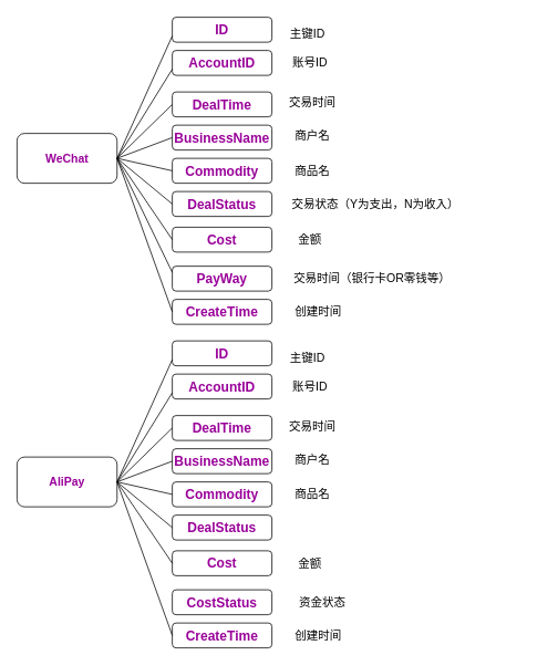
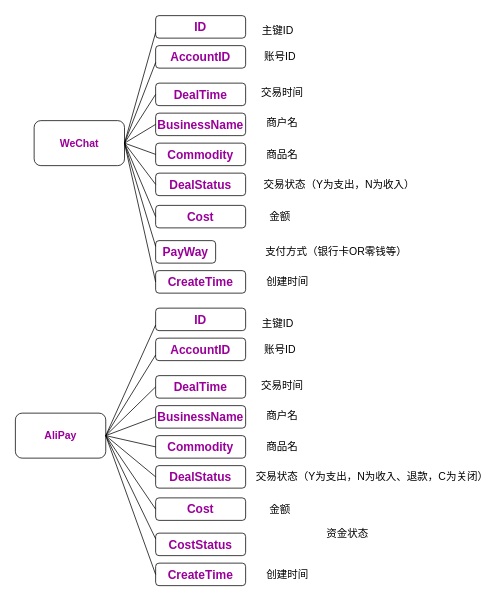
  <mxCell id="0" />
  <mxCell id="1" parent="0" />
  <mxCell id="2" value="&lt;font color=&quot;#990099&quot;&gt;&lt;span style=&quot;font-size: 16px&quot;&gt;&lt;b&gt;ID&lt;/b&gt;&lt;/span&gt;&lt;/font&gt;" style="rounded=1;whiteSpace=wrap;html=1;align=center;" vertex="1" parent="1"><mxGeometry x="207" y="20" width="120" height="30" as="geometry" /></mxCell>
  <mxCell id="3" value="&lt;font style=&quot;font-size: 14px&quot;&gt;主键ID&lt;/font&gt;" style="text;html=1;strokeColor=none;fillColor=none;align=center;verticalAlign=middle;whiteSpace=wrap;rounded=0;" vertex="1" parent="1"><mxGeometry x="340" y="30" width="60" height="20" as="geometry" /></mxCell>
  <mxCell id="4" value="&lt;font color=&quot;#990099&quot;&gt;&lt;span style=&quot;font-size: 16px&quot;&gt;&lt;b&gt;DealTime&lt;/b&gt;&lt;/span&gt;&lt;/font&gt;" style="rounded=1;whiteSpace=wrap;html=1;align=center;" vertex="1" parent="1"><mxGeometry x="207" y="110" width="120" height="30" as="geometry" /></mxCell>
  <mxCell id="5" value="&lt;span style=&quot;font-size: 14px&quot;&gt;交易时间&lt;/span&gt;" style="text;html=1;strokeColor=none;fillColor=none;align=center;verticalAlign=middle;whiteSpace=wrap;rounded=0;" vertex="1" parent="1"><mxGeometry x="346" y="113" width="60" height="20" as="geometry" /></mxCell>
  <mxCell id="6" value="&lt;font color=&quot;#990099&quot;&gt;&lt;span style=&quot;font-size: 16px&quot;&gt;&lt;b&gt;BusinessName&lt;/b&gt;&lt;/span&gt;&lt;/font&gt;" style="rounded=1;whiteSpace=wrap;html=1;align=center;" vertex="1" parent="1"><mxGeometry x="207" y="150" width="120" height="30" as="geometry" /></mxCell>
  <mxCell id="7" value="&lt;span style=&quot;font-size: 14px&quot;&gt;商户名&lt;/span&gt;" style="text;html=1;strokeColor=none;fillColor=none;align=center;verticalAlign=middle;whiteSpace=wrap;rounded=0;" vertex="1" parent="1"><mxGeometry x="346" y="153" width="60" height="20" as="geometry" /></mxCell>
  <mxCell id="8" value="&lt;font color=&quot;#990099&quot;&gt;&lt;span style=&quot;font-size: 16px&quot;&gt;&lt;b&gt;Commodity&lt;/b&gt;&lt;/span&gt;&lt;/font&gt;" style="rounded=1;whiteSpace=wrap;html=1;align=center;" vertex="1" parent="1"><mxGeometry x="207" y="190" width="120" height="30" as="geometry" /></mxCell>
  <mxCell id="9" value="&lt;span style=&quot;font-size: 14px&quot;&gt;商品名&lt;/span&gt;" style="text;html=1;strokeColor=none;fillColor=none;align=center;verticalAlign=middle;whiteSpace=wrap;rounded=0;" vertex="1" parent="1"><mxGeometry x="346" y="195" width="60" height="20" as="geometry" /></mxCell>
  <mxCell id="10" value="&lt;font color=&quot;#990099&quot;&gt;&lt;span style=&quot;font-size: 16px&quot;&gt;&lt;b&gt;DealStatus&lt;/b&gt;&lt;/span&gt;&lt;/font&gt;" style="rounded=1;whiteSpace=wrap;html=1;align=center;" vertex="1" parent="1"><mxGeometry x="207" y="230" width="120" height="30" as="geometry" /></mxCell>
  <mxCell id="11" value="&lt;span style=&quot;font-size: 14px&quot;&gt;交易状态（Y为支出，N为收入）&lt;/span&gt;" style="text;html=1;strokeColor=none;fillColor=none;align=center;verticalAlign=middle;whiteSpace=wrap;rounded=0;" vertex="1" parent="1"><mxGeometry x="350" y="235" width="204" height="20" as="geometry" /></mxCell>
  <mxCell id="12" value="&lt;font color=&quot;#990099&quot;&gt;&lt;span style=&quot;font-size: 16px&quot;&gt;&lt;b&gt;Cost&lt;/b&gt;&lt;/span&gt;&lt;/font&gt;" style="rounded=1;whiteSpace=wrap;html=1;align=center;" vertex="1" parent="1"><mxGeometry x="207" y="273" width="120" height="30" as="geometry" /></mxCell>
  <mxCell id="13" value="&lt;span style=&quot;font-size: 14px&quot;&gt;金额&lt;/span&gt;" style="text;html=1;strokeColor=none;fillColor=none;align=center;verticalAlign=middle;whiteSpace=wrap;rounded=0;" vertex="1" parent="1"><mxGeometry x="343" y="278" width="60" height="20" as="geometry" /></mxCell>
- <mxCell id="14" value="&lt;font color=&quot;#990099&quot;&gt;&lt;span style=&quot;font-size: 16px&quot;&gt;&lt;b&gt;PayWay&lt;/b&gt;&lt;/span&gt;&lt;/font&gt;" style="rounded=1;whiteSpace=wrap;html=1;align=center;" vertex="1" parent="1"><mxGeometry x="207" y="320" width="120" height="30" as="geometry" /></mxCell>
- <mxCell id="15" value="&lt;span style=&quot;font-size: 14px&quot;&gt;交易时间（银行卡OR零钱等）&lt;/span&gt;" style="text;html=1;strokeColor=none;fillColor=none;align=center;verticalAlign=middle;whiteSpace=wrap;rounded=0;" vertex="1" parent="1"><mxGeometry x="346" y="325" width="204" height="20" as="geometry" /></mxCell>
+ <mxCell id="14" value="&lt;font color=&quot;#990099&quot;&gt;&lt;span style=&quot;font-size: 16px&quot;&gt;&lt;b&gt;PayWay&lt;/b&gt;&lt;/span&gt;&lt;/font&gt;" style="rounded=1;whiteSpace=wrap;html=1;align=center;" vertex="1" parent="1"><mxGeometry x="207" y="320" width="80" height="30" as="geometry" /></mxCell>
+ <mxCell id="15" value="&lt;span style=&quot;font-size: 14px&quot;&gt;支付方式（银行卡OR零钱等）&lt;/span&gt;" style="text;html=1;strokeColor=none;fillColor=none;align=center;verticalAlign=middle;whiteSpace=wrap;rounded=0;" vertex="1" parent="1"><mxGeometry x="346" y="325" width="204" height="20" as="geometry" /></mxCell>
  <mxCell id="16" value="&lt;font color=&quot;#990099&quot;&gt;&lt;span style=&quot;font-size: 16px&quot;&gt;&lt;b&gt;CreateTime&lt;/b&gt;&lt;/span&gt;&lt;/font&gt;" style="rounded=1;whiteSpace=wrap;html=1;align=center;" vertex="1" parent="1"><mxGeometry x="207" y="360" width="120" height="30" as="geometry" /></mxCell>
  <mxCell id="17" value="&lt;span style=&quot;font-size: 14px&quot;&gt;创建时间&lt;/span&gt;" style="text;html=1;strokeColor=none;fillColor=none;align=center;verticalAlign=middle;whiteSpace=wrap;rounded=0;" vertex="1" parent="1"><mxGeometry x="346" y="365" width="74" height="20" as="geometry" /></mxCell>
- <mxCell id="18" value="&lt;b&gt;&lt;font color=&quot;#990099&quot; style=&quot;font-size: 14px&quot;&gt;WeChat&lt;/font&gt;&lt;/b&gt;" style="rounded=1;whiteSpace=wrap;html=1;" vertex="1" parent="1"><mxGeometry x="20" y="160" width="120.5" height="60" as="geometry" /></mxCell>
+ <mxCell id="18" value="&lt;b&gt;&lt;font color=&quot;#990099&quot; style=&quot;font-size: 14px&quot;&gt;WeChat&lt;/font&gt;&lt;/b&gt;" style="rounded=1;whiteSpace=wrap;html=1;" vertex="1" parent="1"><mxGeometry x="45" y="160" width="120.5" height="60" as="geometry" /></mxCell>
  <mxCell id="19" value="&lt;font color=&quot;#990099&quot;&gt;&lt;span style=&quot;font-size: 16px&quot;&gt;&lt;b&gt;AccountID&lt;/b&gt;&lt;/span&gt;&lt;/font&gt;" style="rounded=1;whiteSpace=wrap;html=1;align=center;" vertex="1" parent="1"><mxGeometry x="207" y="60" width="120" height="30" as="geometry" /></mxCell>
  <mxCell id="20" value="&lt;font style=&quot;font-size: 14px&quot;&gt;账号ID&lt;/font&gt;" style="text;html=1;strokeColor=none;fillColor=none;align=center;verticalAlign=middle;whiteSpace=wrap;rounded=0;" vertex="1" parent="1"><mxGeometry x="343" y="65" width="60" height="20" as="geometry" /></mxCell>
  <mxCell id="21" value="" style="endArrow=none;html=1;exitX=1;exitY=0.5;exitDx=0;exitDy=0;entryX=0;entryY=0.75;entryDx=0;entryDy=0;" edge="1" parent="1" source="18" target="2"><mxGeometry width="50" height="50" relative="1" as="geometry"><mxPoint x="300" y="270" as="sourcePoint" /><mxPoint x="350" y="220" as="targetPoint" /></mxGeometry></mxCell>
  <mxCell id="22" value="" style="endArrow=none;html=1;exitX=1;exitY=0.5;exitDx=0;exitDy=0;entryX=0;entryY=0.75;entryDx=0;entryDy=0;" edge="1" parent="1" source="18" target="19"><mxGeometry width="50" height="50" relative="1" as="geometry"><mxPoint x="150.5" y="230" as="sourcePoint" /><mxPoint x="217" y="52.5" as="targetPoint" /></mxGeometry></mxCell>
  <mxCell id="23" value="" style="endArrow=none;html=1;exitX=1;exitY=0.5;exitDx=0;exitDy=0;entryX=0;entryY=0.5;entryDx=0;entryDy=0;" edge="1" parent="1" source="18" target="4"><mxGeometry width="50" height="50" relative="1" as="geometry"><mxPoint x="150.5" y="230" as="sourcePoint" /><mxPoint x="217" y="92.5" as="targetPoint" /></mxGeometry></mxCell>
  <mxCell id="24" value="" style="endArrow=none;html=1;exitX=1;exitY=0.5;exitDx=0;exitDy=0;entryX=0;entryY=0.5;entryDx=0;entryDy=0;" edge="1" parent="1" source="18" target="6"><mxGeometry width="50" height="50" relative="1" as="geometry"><mxPoint x="150.5" y="230" as="sourcePoint" /><mxPoint x="217" y="135" as="targetPoint" /></mxGeometry></mxCell>
  <mxCell id="25" value="" style="endArrow=none;html=1;exitX=1;exitY=0.5;exitDx=0;exitDy=0;entryX=0;entryY=0.5;entryDx=0;entryDy=0;" edge="1" parent="1" source="18" target="8"><mxGeometry width="50" height="50" relative="1" as="geometry"><mxPoint x="150.5" y="230" as="sourcePoint" /><mxPoint x="217" y="175" as="targetPoint" /></mxGeometry></mxCell>
  <mxCell id="26" value="" style="endArrow=none;html=1;exitX=1;exitY=0.5;exitDx=0;exitDy=0;entryX=0;entryY=0.5;entryDx=0;entryDy=0;" edge="1" parent="1" source="18" target="10"><mxGeometry width="50" height="50" relative="1" as="geometry"><mxPoint x="150.5" y="230" as="sourcePoint" /><mxPoint x="217" y="215" as="targetPoint" /></mxGeometry></mxCell>
  <mxCell id="27" value="" style="endArrow=none;html=1;exitX=1;exitY=0.5;exitDx=0;exitDy=0;entryX=0;entryY=0.5;entryDx=0;entryDy=0;" edge="1" parent="1" source="18" target="12"><mxGeometry width="50" height="50" relative="1" as="geometry"><mxPoint x="150.5" y="230" as="sourcePoint" /><mxPoint x="217" y="255" as="targetPoint" /></mxGeometry></mxCell>
  <mxCell id="28" value="" style="endArrow=none;html=1;exitX=1;exitY=0.5;exitDx=0;exitDy=0;entryX=0;entryY=0.25;entryDx=0;entryDy=0;" edge="1" parent="1" source="18" target="14"><mxGeometry width="50" height="50" relative="1" as="geometry"><mxPoint x="150.5" y="230" as="sourcePoint" /><mxPoint x="217" y="298" as="targetPoint" /></mxGeometry></mxCell>
  <mxCell id="29" value="" style="endArrow=none;html=1;exitX=1;exitY=0.5;exitDx=0;exitDy=0;entryX=0;entryY=0.5;entryDx=0;entryDy=0;" edge="1" parent="1" source="18" target="16"><mxGeometry width="50" height="50" relative="1" as="geometry"><mxPoint x="150.5" y="230" as="sourcePoint" /><mxPoint x="217" y="337.5" as="targetPoint" /></mxGeometry></mxCell>
  <mxCell id="30" value="&lt;font color=&quot;#990099&quot;&gt;&lt;span style=&quot;font-size: 16px&quot;&gt;&lt;b&gt;ID&lt;/b&gt;&lt;/span&gt;&lt;/font&gt;" style="rounded=1;whiteSpace=wrap;html=1;align=center;" vertex="1" parent="1"><mxGeometry x="207" y="410" width="120" height="30" as="geometry" /></mxCell>
  <mxCell id="31" value="&lt;font style=&quot;font-size: 14px&quot;&gt;主键ID&lt;/font&gt;" style="text;html=1;strokeColor=none;fillColor=none;align=center;verticalAlign=middle;whiteSpace=wrap;rounded=0;" vertex="1" parent="1"><mxGeometry x="340" y="420" width="60" height="20" as="geometry" /></mxCell>
  <mxCell id="32" value="&lt;font color=&quot;#990099&quot;&gt;&lt;span style=&quot;font-size: 16px&quot;&gt;&lt;b&gt;DealTime&lt;/b&gt;&lt;/span&gt;&lt;/font&gt;" style="rounded=1;whiteSpace=wrap;html=1;align=center;" vertex="1" parent="1"><mxGeometry x="207" y="500" width="120" height="30" as="geometry" /></mxCell>
  <mxCell id="33" value="&lt;span style=&quot;font-size: 14px&quot;&gt;交易时间&lt;/span&gt;" style="text;html=1;strokeColor=none;fillColor=none;align=center;verticalAlign=middle;whiteSpace=wrap;rounded=0;" vertex="1" parent="1"><mxGeometry x="346" y="503" width="60" height="20" as="geometry" /></mxCell>
  <mxCell id="34" value="&lt;font color=&quot;#990099&quot;&gt;&lt;span style=&quot;font-size: 16px&quot;&gt;&lt;b&gt;BusinessName&lt;/b&gt;&lt;/span&gt;&lt;/font&gt;" style="rounded=1;whiteSpace=wrap;html=1;align=center;" vertex="1" parent="1"><mxGeometry x="207" y="540" width="120" height="30" as="geometry" /></mxCell>
  <mxCell id="35" value="&lt;span style=&quot;font-size: 14px&quot;&gt;商户名&lt;/span&gt;" style="text;html=1;strokeColor=none;fillColor=none;align=center;verticalAlign=middle;whiteSpace=wrap;rounded=0;" vertex="1" parent="1"><mxGeometry x="346" y="543" width="60" height="20" as="geometry" /></mxCell>
  <mxCell id="36" value="&lt;font color=&quot;#990099&quot;&gt;&lt;span style=&quot;font-size: 16px&quot;&gt;&lt;b&gt;Commodity&lt;/b&gt;&lt;/span&gt;&lt;/font&gt;" style="rounded=1;whiteSpace=wrap;html=1;align=center;" vertex="1" parent="1"><mxGeometry x="207" y="580" width="120" height="30" as="geometry" /></mxCell>
  <mxCell id="37" value="&lt;span style=&quot;font-size: 14px&quot;&gt;商品名&lt;/span&gt;" style="text;html=1;strokeColor=none;fillColor=none;align=center;verticalAlign=middle;whiteSpace=wrap;rounded=0;" vertex="1" parent="1"><mxGeometry x="346" y="585" width="60" height="20" as="geometry" /></mxCell>
  <mxCell id="38" value="&lt;font color=&quot;#990099&quot;&gt;&lt;span style=&quot;font-size: 16px&quot;&gt;&lt;b&gt;DealStatus&lt;/b&gt;&lt;/span&gt;&lt;/font&gt;" style="rounded=1;whiteSpace=wrap;html=1;align=center;" vertex="1" parent="1"><mxGeometry x="207" y="620" width="120" height="30" as="geometry" /></mxCell>
+ <mxCell id="39" value="&lt;span style=&quot;font-size: 14px&quot;&gt;交易状态（Y为支出，N为收入、退款，C为关闭）&lt;/span&gt;" style="text;html=1;strokeColor=none;fillColor=none;align=center;verticalAlign=middle;whiteSpace=wrap;rounded=0;" vertex="1" parent="1"><mxGeometry x="340" y="625" width="310" height="20" as="geometry" /></mxCell>
  <mxCell id="40" value="&lt;font color=&quot;#990099&quot;&gt;&lt;span style=&quot;font-size: 16px&quot;&gt;&lt;b&gt;Cost&lt;/b&gt;&lt;/span&gt;&lt;/font&gt;" style="rounded=1;whiteSpace=wrap;html=1;align=center;" vertex="1" parent="1"><mxGeometry x="207" y="663" width="120" height="30" as="geometry" /></mxCell>
  <mxCell id="41" value="&lt;span style=&quot;font-size: 14px&quot;&gt;金额&lt;/span&gt;" style="text;html=1;strokeColor=none;fillColor=none;align=center;verticalAlign=middle;whiteSpace=wrap;rounded=0;" vertex="1" parent="1"><mxGeometry x="343" y="668" width="60" height="20" as="geometry" /></mxCell>
  <mxCell id="42" value="&lt;font color=&quot;#990099&quot;&gt;&lt;span style=&quot;font-size: 16px&quot;&gt;&lt;b&gt;CostStatus&lt;/b&gt;&lt;/span&gt;&lt;/font&gt;" style="rounded=1;whiteSpace=wrap;html=1;align=center;" vertex="1" parent="1"><mxGeometry x="207" y="710" width="120" height="30" as="geometry" /></mxCell>
- <mxCell id="43" value="&lt;span style=&quot;font-size: 14px&quot;&gt;资金状态&lt;/span&gt;" style="text;html=1;strokeColor=none;fillColor=none;align=center;verticalAlign=middle;whiteSpace=wrap;rounded=0;" vertex="1" parent="1"><mxGeometry x="346" y="715" width="84" height="20" as="geometry" /></mxCell>
+ <mxCell id="43" value="&lt;span style=&quot;font-size: 14px&quot;&gt;资金状态&lt;/span&gt;" style="text;html=1;strokeColor=none;fillColor=none;align=center;verticalAlign=middle;whiteSpace=wrap;rounded=0;" vertex="1" parent="1"><mxGeometry x="421" y="700" width="84" height="20" as="geometry" /></mxCell>
  <mxCell id="44" value="&lt;font color=&quot;#990099&quot;&gt;&lt;span style=&quot;font-size: 16px&quot;&gt;&lt;b&gt;CreateTime&lt;/b&gt;&lt;/span&gt;&lt;/font&gt;" style="rounded=1;whiteSpace=wrap;html=1;align=center;" vertex="1" parent="1"><mxGeometry x="207" y="750" width="120" height="30" as="geometry" /></mxCell>
  <mxCell id="45" value="&lt;span style=&quot;font-size: 14px&quot;&gt;创建时间&lt;/span&gt;" style="text;html=1;strokeColor=none;fillColor=none;align=center;verticalAlign=middle;whiteSpace=wrap;rounded=0;" vertex="1" parent="1"><mxGeometry x="346" y="755" width="74" height="20" as="geometry" /></mxCell>
  <mxCell id="46" value="&lt;b&gt;&lt;font color=&quot;#990099&quot; style=&quot;font-size: 14px&quot;&gt;AliPay&lt;/font&gt;&lt;/b&gt;" style="rounded=1;whiteSpace=wrap;html=1;" vertex="1" parent="1"><mxGeometry x="20" y="550" width="120.5" height="60" as="geometry" /></mxCell>
  <mxCell id="47" value="&lt;font color=&quot;#990099&quot;&gt;&lt;span style=&quot;font-size: 16px&quot;&gt;&lt;b&gt;AccountID&lt;/b&gt;&lt;/span&gt;&lt;/font&gt;" style="rounded=1;whiteSpace=wrap;html=1;align=center;" vertex="1" parent="1"><mxGeometry x="207" y="450" width="120" height="30" as="geometry" /></mxCell>
  <mxCell id="48" value="&lt;font style=&quot;font-size: 14px&quot;&gt;账号ID&lt;/font&gt;" style="text;html=1;strokeColor=none;fillColor=none;align=center;verticalAlign=middle;whiteSpace=wrap;rounded=0;" vertex="1" parent="1"><mxGeometry x="343" y="455" width="60" height="20" as="geometry" /></mxCell>
  <mxCell id="49" value="" style="endArrow=none;html=1;exitX=1;exitY=0.5;exitDx=0;exitDy=0;entryX=0;entryY=0.75;entryDx=0;entryDy=0;" edge="1" parent="1" source="46" target="30"><mxGeometry width="50" height="50" relative="1" as="geometry"><mxPoint x="300" y="660" as="sourcePoint" /><mxPoint x="350" y="610" as="targetPoint" /></mxGeometry></mxCell>
  <mxCell id="50" value="" style="endArrow=none;html=1;exitX=1;exitY=0.5;exitDx=0;exitDy=0;entryX=0;entryY=0.75;entryDx=0;entryDy=0;" edge="1" parent="1" source="46" target="47"><mxGeometry width="50" height="50" relative="1" as="geometry"><mxPoint x="150.5" y="620" as="sourcePoint" /><mxPoint x="217" y="442.5" as="targetPoint" /></mxGeometry></mxCell>
  <mxCell id="51" value="" style="endArrow=none;html=1;exitX=1;exitY=0.5;exitDx=0;exitDy=0;entryX=0;entryY=0.5;entryDx=0;entryDy=0;" edge="1" parent="1" source="46" target="32"><mxGeometry width="50" height="50" relative="1" as="geometry"><mxPoint x="150.5" y="620" as="sourcePoint" /><mxPoint x="217" y="482.5" as="targetPoint" /></mxGeometry></mxCell>
  <mxCell id="52" value="" style="endArrow=none;html=1;exitX=1;exitY=0.5;exitDx=0;exitDy=0;entryX=0;entryY=0.5;entryDx=0;entryDy=0;" edge="1" parent="1" source="46" target="34"><mxGeometry width="50" height="50" relative="1" as="geometry"><mxPoint x="150.5" y="620" as="sourcePoint" /><mxPoint x="217" y="525" as="targetPoint" /></mxGeometry></mxCell>
  <mxCell id="53" value="" style="endArrow=none;html=1;exitX=1;exitY=0.5;exitDx=0;exitDy=0;entryX=0;entryY=0.5;entryDx=0;entryDy=0;" edge="1" parent="1" source="46" target="36"><mxGeometry width="50" height="50" relative="1" as="geometry"><mxPoint x="150.5" y="620" as="sourcePoint" /><mxPoint x="217" y="565" as="targetPoint" /></mxGeometry></mxCell>
  <mxCell id="54" value="" style="endArrow=none;html=1;exitX=1;exitY=0.5;exitDx=0;exitDy=0;entryX=0;entryY=0.5;entryDx=0;entryDy=0;" edge="1" parent="1" source="46" target="38"><mxGeometry width="50" height="50" relative="1" as="geometry"><mxPoint x="150.5" y="620" as="sourcePoint" /><mxPoint x="217" y="605" as="targetPoint" /></mxGeometry></mxCell>
  <mxCell id="55" value="" style="endArrow=none;html=1;exitX=1;exitY=0.5;exitDx=0;exitDy=0;entryX=0;entryY=0.5;entryDx=0;entryDy=0;" edge="1" parent="1" source="46" target="40"><mxGeometry width="50" height="50" relative="1" as="geometry"><mxPoint x="150.5" y="620" as="sourcePoint" /><mxPoint x="217" y="645" as="targetPoint" /></mxGeometry></mxCell>
+ <mxCell id="56" value="" style="endArrow=none;html=1;exitX=1;exitY=0.5;exitDx=0;exitDy=0;entryX=0;entryY=0.25;entryDx=0;entryDy=0;" edge="1" parent="1" source="46" target="42"><mxGeometry width="50" height="50" relative="1" as="geometry"><mxPoint x="150.5" y="620" as="sourcePoint" /><mxPoint x="217" y="688" as="targetPoint" /></mxGeometry></mxCell>
  <mxCell id="57" value="" style="endArrow=none;html=1;exitX=1;exitY=0.5;exitDx=0;exitDy=0;entryX=0;entryY=0.5;entryDx=0;entryDy=0;" edge="1" parent="1" source="46" target="44"><mxGeometry width="50" height="50" relative="1" as="geometry"><mxPoint x="150.5" y="620" as="sourcePoint" /><mxPoint x="217" y="727.5" as="targetPoint" /></mxGeometry></mxCell>
